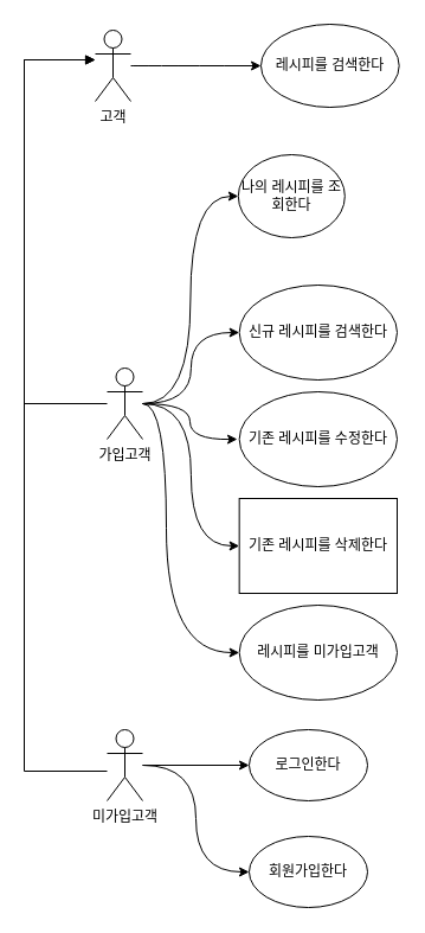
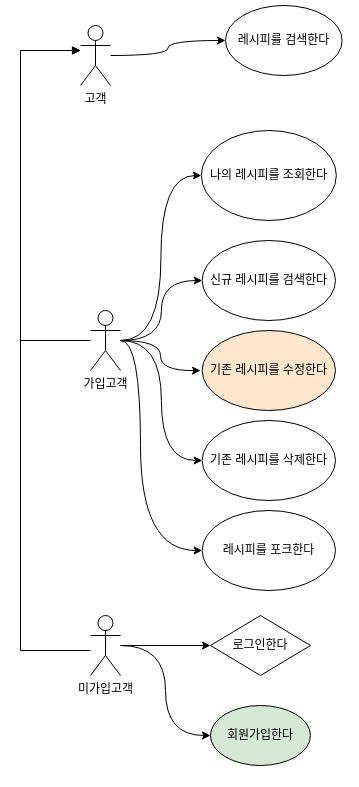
  <mxCell id="0" />
  <mxCell id="1" parent="0" />
  <mxCell id="2" style="edgeStyle=orthogonalEdgeStyle;orthogonalLoop=1;jettySize=auto;html=1;entryX=0;entryY=0.5;entryDx=0;entryDy=0;curved=1;" parent="1" source="3" target="17" edge="1"><mxGeometry relative="1" as="geometry" /></mxCell>
  <mxCell id="3" value="고객" style="shape=umlActor;verticalLabelPosition=bottom;verticalAlign=top;html=1;outlineConnect=0;" parent="1" vertex="1"><mxGeometry x="80" y="25" width="30" height="60" as="geometry" /></mxCell>
  <mxCell id="4" style="edgeStyle=orthogonalEdgeStyle;rounded=0;orthogonalLoop=1;jettySize=auto;html=1;" parent="1" edge="1"><mxGeometry relative="1" as="geometry"><mxPoint x="80" y="50" as="targetPoint" /><mxPoint x="90" y="340" as="sourcePoint" /><Array as="points"><mxPoint x="20" y="340" /><mxPoint x="20" y="50" /></Array></mxGeometry></mxCell>
  <mxCell id="5" style="edgeStyle=orthogonalEdgeStyle;orthogonalLoop=1;jettySize=auto;html=1;entryX=0;entryY=0.5;entryDx=0;entryDy=0;curved=1;" parent="1" source="10" target="18" edge="1"><mxGeometry relative="1" as="geometry" /></mxCell>
  <mxCell id="6" style="edgeStyle=orthogonalEdgeStyle;orthogonalLoop=1;jettySize=auto;html=1;curved=1;" parent="1" source="10" edge="1"><mxGeometry relative="1" as="geometry"><mxPoint x="200" y="370" as="targetPoint" /></mxGeometry></mxCell>
  <mxCell id="7" style="edgeStyle=orthogonalEdgeStyle;orthogonalLoop=1;jettySize=auto;html=1;entryX=0;entryY=0.5;entryDx=0;entryDy=0;curved=1;" parent="1" source="10" target="20" edge="1"><mxGeometry relative="1" as="geometry" /></mxCell>
  <mxCell id="8" style="edgeStyle=orthogonalEdgeStyle;orthogonalLoop=1;jettySize=auto;html=1;entryX=0;entryY=0.5;entryDx=0;entryDy=0;curved=1;" parent="1" source="10" target="21" edge="1"><mxGeometry relative="1" as="geometry"><Array as="points"><mxPoint x="140" y="340" /><mxPoint x="140" y="550" /></Array></mxGeometry></mxCell>
  <mxCell id="9" style="edgeStyle=orthogonalEdgeStyle;orthogonalLoop=1;jettySize=auto;html=1;entryX=0;entryY=0.5;entryDx=0;entryDy=0;curved=1;" parent="1" source="10" target="22" edge="1"><mxGeometry relative="1" as="geometry" /></mxCell>
  <mxCell id="10" value="가입고객" style="shape=umlActor;verticalLabelPosition=bottom;verticalAlign=top;html=1;outlineConnect=0;" parent="1" vertex="1"><mxGeometry x="90" y="310" width="30" height="60" as="geometry" /></mxCell>
  <mxCell id="11" style="edgeStyle=orthogonalEdgeStyle;orthogonalLoop=1;jettySize=auto;html=1;entryX=0;entryY=0.5;entryDx=0;entryDy=0;curved=1;" parent="1" source="13" target="15" edge="1"><mxGeometry relative="1" as="geometry" /></mxCell>
  <mxCell id="12" style="edgeStyle=orthogonalEdgeStyle;rounded=0;orthogonalLoop=1;jettySize=auto;html=1;entryX=0;entryY=0.5;entryDx=0;entryDy=0;" parent="1" source="13" target="16" edge="1"><mxGeometry relative="1" as="geometry" /></mxCell>
  <mxCell id="13" value="미가입고객" style="shape=umlActor;verticalLabelPosition=bottom;verticalAlign=top;html=1;outlineConnect=0;" parent="1" vertex="1"><mxGeometry x="90" y="615" width="30" height="60" as="geometry" /></mxCell>
  <mxCell id="14" style="edgeStyle=orthogonalEdgeStyle;rounded=0;orthogonalLoop=1;jettySize=auto;html=1;endArrow=block;endFill=1;" parent="1" source="13" edge="1"><mxGeometry relative="1" as="geometry"><mxPoint x="80" y="650" as="sourcePoint" /><mxPoint x="80" y="50" as="targetPoint" /><Array as="points"><mxPoint x="20" y="650" /><mxPoint x="20" y="50" /></Array></mxGeometry></mxCell>
- <mxCell id="15" value="회원가입한다" style="ellipse;whiteSpace=wrap;html=1;" parent="1" vertex="1"><mxGeometry x="210" y="705" width="100" height="60" as="geometry" /></mxCell>
- <mxCell id="16" value="로그인한다" style="ellipse;whiteSpace=wrap;html=1;" parent="1" vertex="1"><mxGeometry x="210" y="615" width="100" height="60" as="geometry" /></mxCell>
- <mxCell id="17" value="레시피를 검색한다" style="ellipse;whiteSpace=wrap;html=1;" parent="1" vertex="1"><mxGeometry x="220" y="20" width="116.67" height="70" as="geometry" /></mxCell>
+ <mxCell id="15" value="회원가입한다" style="ellipse;whiteSpace=wrap;html=1;fillColor=#d5e8d4;" parent="1" vertex="1"><mxGeometry x="210" y="705" width="100" height="60" as="geometry" /></mxCell>
+ <mxCell id="16" value="로그인한다" style="rhombus;whiteSpace=wrap;html=1;" parent="1" vertex="1"><mxGeometry x="210" y="615" width="100" height="60" as="geometry" /></mxCell>
+ <mxCell id="17" value="레시피를 검색한다" style="ellipse;whiteSpace=wrap;html=1;" parent="1" vertex="1"><mxGeometry x="225" y="5" width="116.67" height="70" as="geometry" /></mxCell>
  <mxCell id="18" value="신규 레시피를 검색한다" style="ellipse;whiteSpace=wrap;html=1;" parent="1" vertex="1"><mxGeometry x="201.66" y="240" width="133.34" height="80" as="geometry" /></mxCell>
- <mxCell id="19" value="기존 레시피를 수정한다" style="ellipse;whiteSpace=wrap;html=1;" parent="1" vertex="1"><mxGeometry x="201.66" y="330" width="133.34" height="80" as="geometry" /></mxCell>
- <mxCell id="20" value="기존 레시피를 삭제한다" style="whiteSpace=wrap;html=1;rounded=0;" parent="1" vertex="1"><mxGeometry x="201.66" y="420" width="133.34" height="80" as="geometry" /></mxCell>
- <mxCell id="21" value="레시피를 미가입고객" style="ellipse;whiteSpace=wrap;html=1;" parent="1" vertex="1"><mxGeometry x="201.66" y="510" width="133.34" height="80" as="geometry" /></mxCell>
- <mxCell id="22" value="나의 레시피를 조회한다" style="ellipse;whiteSpace=wrap;html=1;" parent="1" vertex="1"><mxGeometry x="200.83" y="130" width="90" height="70" as="geometry" /></mxCell>
+ <mxCell id="19" value="기존 레시피를 수정한다" style="ellipse;whiteSpace=wrap;html=1;fillColor=#ffe6cc;" parent="1" vertex="1"><mxGeometry x="201.66" y="330" width="133.34" height="80" as="geometry" /></mxCell>
+ <mxCell id="20" value="기존 레시피를 삭제한다" style="ellipse;whiteSpace=wrap;html=1;" parent="1" vertex="1"><mxGeometry x="201.66" y="420" width="133.34" height="80" as="geometry" /></mxCell>
+ <mxCell id="21" value="레시피를 포크한다" style="ellipse;whiteSpace=wrap;html=1;" parent="1" vertex="1"><mxGeometry x="201.66" y="510" width="133.34" height="80" as="geometry" /></mxCell>
+ <mxCell id="22" value="나의 레시피를 조회한다" style="ellipse;whiteSpace=wrap;html=1;" parent="1" vertex="1"><mxGeometry x="200.83" y="130" width="135" height="90" as="geometry" /></mxCell>
